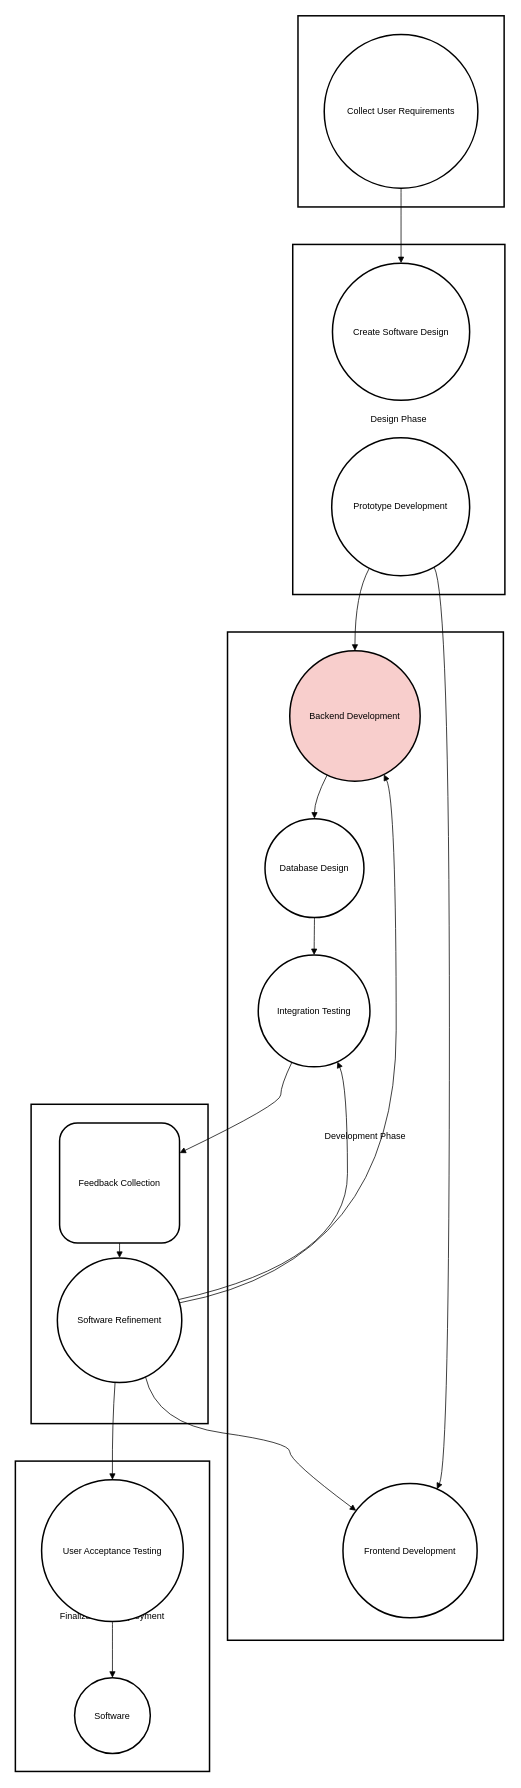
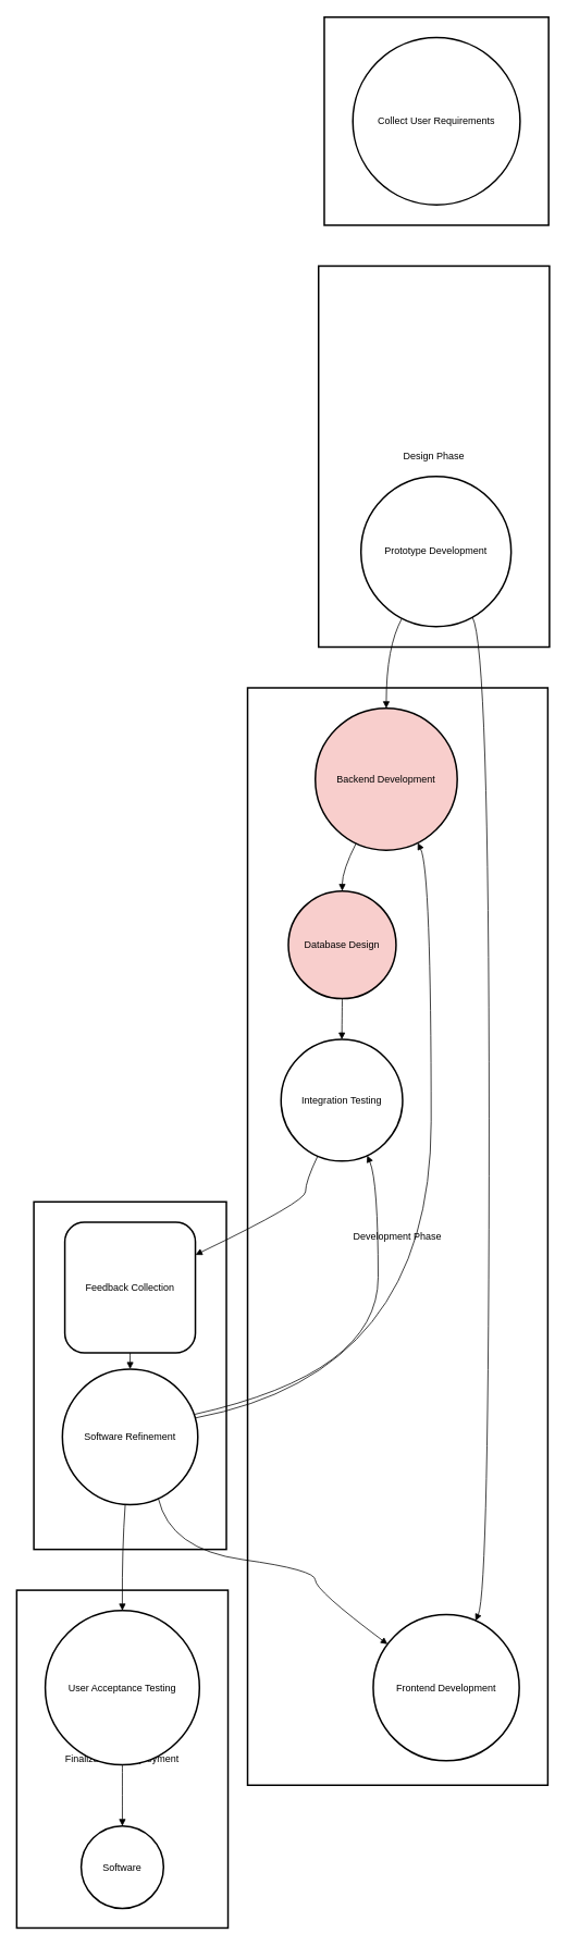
  <mxCell id="0" />
  <mxCell id="1" parent="0" />
  <mxCell id="2" value="Finalization &amp; Deployment" style="whiteSpace=wrap;strokeWidth=2;" vertex="1" parent="1"><mxGeometry x="20" y="1948" width="259" height="414" as="geometry" /></mxCell>
  <mxCell id="3" value="Collection" style="whiteSpace=wrap;strokeWidth=2;" vertex="1" parent="1"><mxGeometry x="41" y="1472" width="236" height="426" as="geometry" /></mxCell>
  <mxCell id="4" value="Development Phase" style="whiteSpace=wrap;strokeWidth=2;" vertex="1" parent="1"><mxGeometry x="303" y="842" width="368" height="1345" as="geometry" /></mxCell>
  <mxCell id="5" value="Design Phase" style="whiteSpace=wrap;strokeWidth=2;" vertex="1" parent="1"><mxGeometry x="390" y="325" width="283" height="467" as="geometry" /></mxCell>
  <mxCell id="6" value="User Requirements" style="whiteSpace=wrap;strokeWidth=2;" vertex="1" parent="1"><mxGeometry x="397" y="20" width="275" height="255" as="geometry" /></mxCell>
  <mxCell id="7" value="Collect User Requirements" style="ellipse;aspect=fixed;strokeWidth=2;whiteSpace=wrap;" vertex="1" parent="1"><mxGeometry x="432" y="45" width="205" height="205" as="geometry" /></mxCell>
- <mxCell id="8" value="Create Software Design" style="ellipse;aspect=fixed;strokeWidth=2;whiteSpace=wrap;" vertex="1" parent="1"><mxGeometry x="443" y="350" width="183" height="183" as="geometry" /></mxCell>
  <mxCell id="9" value="Prototype Development" style="ellipse;aspect=fixed;strokeWidth=2;whiteSpace=wrap;" vertex="1" parent="1"><mxGeometry x="442" y="583" width="184" height="184" as="geometry" /></mxCell>
  <mxCell id="10" value="Frontend Development" style="ellipse;aspect=fixed;strokeWidth=2;whiteSpace=wrap;" vertex="1" parent="1"><mxGeometry x="457" y="1978" width="179" height="179" as="geometry" /></mxCell>
  <mxCell id="11" value="Backend Development" style="ellipse;aspect=fixed;strokeWidth=2;whiteSpace=wrap;fillColor=#f8cecc;" vertex="1" parent="1"><mxGeometry x="386" y="867" width="174" height="174" as="geometry" /></mxCell>
- <mxCell id="12" value="Database Design" style="ellipse;aspect=fixed;strokeWidth=2;whiteSpace=wrap;" vertex="1" parent="1"><mxGeometry x="353" y="1091" width="132" height="132" as="geometry" /></mxCell>
+ <mxCell id="12" value="Database Design" style="ellipse;aspect=fixed;strokeWidth=2;whiteSpace=wrap;fillColor=#f8cecc;" vertex="1" parent="1"><mxGeometry x="353" y="1091" width="132" height="132" as="geometry" /></mxCell>
  <mxCell id="13" value="Integration Testing" style="ellipse;aspect=fixed;strokeWidth=2;whiteSpace=wrap;" vertex="1" parent="1"><mxGeometry x="344" y="1273" width="149" height="149" as="geometry" /></mxCell>
  <mxCell id="14" value="Feedback Collection" style="aspect=fixed;strokeWidth=2;whiteSpace=wrap;rounded=1;" vertex="1" parent="1"><mxGeometry x="79" y="1497" width="160" height="160" as="geometry" /></mxCell>
  <mxCell id="15" value="Software Refinement" style="ellipse;aspect=fixed;strokeWidth=2;whiteSpace=wrap;" vertex="1" parent="1"><mxGeometry x="76" y="1677" width="166" height="166" as="geometry" /></mxCell>
  <mxCell id="16" value="User Acceptance Testing" style="ellipse;aspect=fixed;strokeWidth=2;whiteSpace=wrap;" vertex="1" parent="1"><mxGeometry x="55" y="1973" width="189" height="189" as="geometry" /></mxCell>
  <mxCell id="17" value="Software" style="ellipse;aspect=fixed;strokeWidth=2;whiteSpace=wrap;" vertex="1" parent="1"><mxGeometry x="99" y="2237" width="101" height="101" as="geometry" /></mxCell>
- <mxCell id="18" value="" style="curved=1;startArrow=none;endArrow=block;exitX=0.5;exitY=1;entryX=0.5;entryY=0;" edge="1" parent="1" source="7" target="8"><mxGeometry relative="1" as="geometry"><Array as="points" /></mxGeometry></mxCell>
  <mxCell id="19" value="" style="curved=1;startArrow=none;endArrow=block;exitX=0.78;exitY=1;entryX=0.72;entryY=0;" edge="1" parent="1" source="9" target="10"><mxGeometry relative="1" as="geometry"><Array as="points"><mxPoint x="599" y="792" /><mxPoint x="599" y="1948" /></Array></mxGeometry></mxCell>
  <mxCell id="20" value="" style="curved=1;startArrow=none;endArrow=block;exitX=0.24;exitY=1;entryX=0.5;entryY=0;" edge="1" parent="1" source="9" target="11"><mxGeometry relative="1" as="geometry"><Array as="points"><mxPoint x="473" y="792" /></Array></mxGeometry></mxCell>
  <mxCell id="21" value="" style="curved=1;startArrow=none;endArrow=block;exitX=0.26;exitY=1;entryX=0.5;entryY=0;" edge="1" parent="1" source="11" target="12"><mxGeometry relative="1" as="geometry"><Array as="points"><mxPoint x="419" y="1066" /></Array></mxGeometry></mxCell>
  <mxCell id="22" value="" style="curved=1;startArrow=none;endArrow=block;exitX=0.5;exitY=1;entryX=0.5;entryY=0;" edge="1" parent="1" source="12" target="13"><mxGeometry relative="1" as="geometry"><Array as="points" /></mxGeometry></mxCell>
  <mxCell id="23" value="" style="curved=1;startArrow=none;endArrow=block;exitX=0.28;exitY=1;entryX=1;entryY=0.25;" edge="1" parent="1" source="13" target="14"><mxGeometry relative="1" as="geometry"><Array as="points"><mxPoint x="374" y="1447" /><mxPoint x="374" y="1472" /></Array></mxGeometry></mxCell>
  <mxCell id="24" value="" style="curved=1;startArrow=none;endArrow=block;exitX=0.5;exitY=1;entryX=0.5;entryY=0;" edge="1" parent="1" source="14" target="15"><mxGeometry relative="1" as="geometry"><Array as="points" /></mxGeometry></mxCell>
  <mxCell id="25" value="" style="curved=1;startArrow=none;endArrow=block;exitX=0.73;exitY=1;entryX=0;entryY=0.13;" edge="1" parent="1" source="15" target="10"><mxGeometry relative="1" as="geometry"><Array as="points"><mxPoint x="208" y="1898" /><mxPoint x="386" y="1923" /><mxPoint x="386" y="1948" /></Array></mxGeometry></mxCell>
  <mxCell id="26" value="" style="curved=1;startArrow=none;endArrow=block;exitX=1;exitY=0.35;entryX=0.75;entryY=1;" edge="1" parent="1" source="15" target="11"><mxGeometry relative="1" as="geometry"><Array as="points"><mxPoint x="528" y="1682" /><mxPoint x="528" y="1066" /></Array></mxGeometry></mxCell>
  <mxCell id="27" value="" style="curved=1;startArrow=none;endArrow=block;exitX=1;exitY=0.32;entryX=0.73;entryY=1;" edge="1" parent="1" source="15" target="13"><mxGeometry relative="1" as="geometry"><Array as="points"><mxPoint x="463" y="1682" /><mxPoint x="463" y="1447" /></Array></mxGeometry></mxCell>
  <mxCell id="28" value="" style="curved=1;startArrow=none;endArrow=block;exitX=0.46;exitY=1;entryX=0.5;entryY=0;" edge="1" parent="1" source="15" target="16"><mxGeometry relative="1" as="geometry"><Array as="points"><mxPoint x="149" y="1898" /></Array></mxGeometry></mxCell>
  <mxCell id="29" value="" style="curved=1;startArrow=none;endArrow=block;exitX=0.5;exitY=1;entryX=0.5;entryY=0;" edge="1" parent="1" source="16" target="17"><mxGeometry relative="1" as="geometry"><Array as="points" /></mxGeometry></mxCell>
